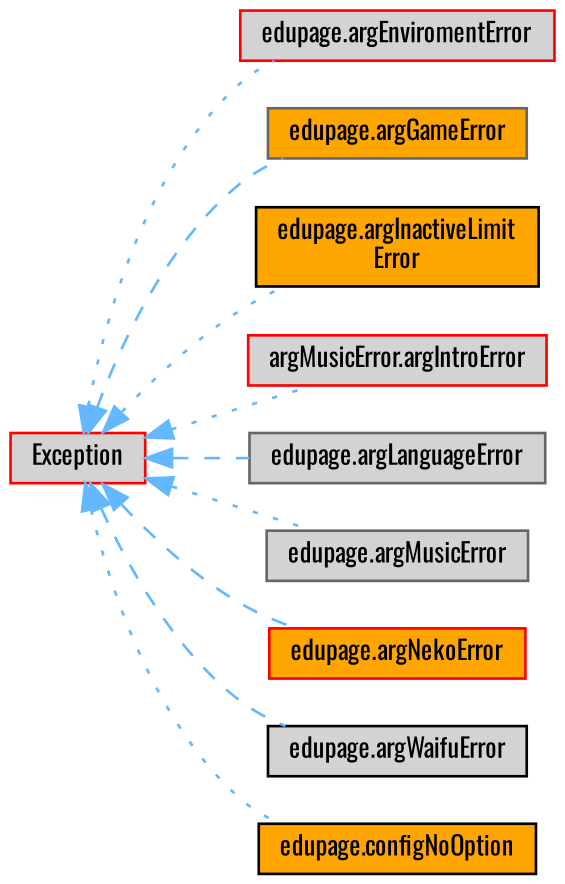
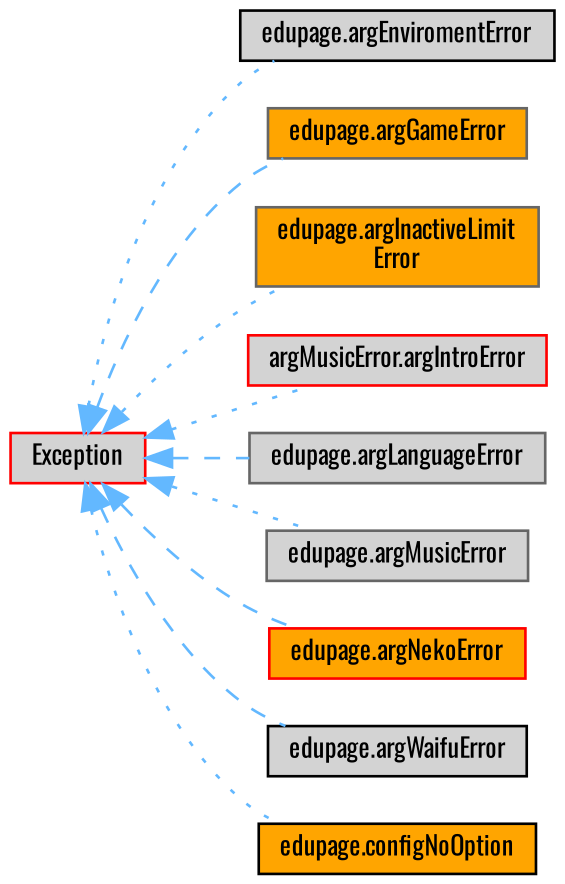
  digraph {
    fontname=Oswald
    rankdir=LR
    node [color=gray40 fillcolor=lightgrey fontname=Oswald fontsize=10 shape=box style=filled]
    edge [color=steelblue1 dir=back fontname=Oswald fontsize=10 labelfontname=Helvetica labelfontsize=10 style=dotted]
    n1 [color=red height=0.2 label=Exception width=0.4]
-   n2 [color=red height=0.2 label="edupage.argEnviromentError" width=0.4]
+   n2 [color=black height=0.2 label="edupage.argEnviromentError" width=0.4]
    n3 [fillcolor=orange height=0.2 label="edupage.argGameError" width=0.4]
-   n4 [color=black fillcolor=orange height=0.2 label="edupage.argInactiveLimit\lError" width=0.4]
+   n4 [fillcolor=orange height=0.2 label="edupage.argInactiveLimit\lError" width=0.4]
    n5 [color=red height=0.2 label="argMusicError.argIntroError" width=0.4]
    n6 [height=0.2 label="edupage.argLanguageError" width=0.4]
    n7 [height=0.2 label="edupage.argMusicError" width=0.4]
    n8 [color=red fillcolor=orange height=0.2 label="edupage.argNekoError" width=0.4]
    n9 [color=black height=0.2 label="edupage.argWaifuError" width=0.4]
    n10 [color=black fillcolor=orange height=0.2 label="edupage.configNoOption" width=0.4]
    n1 -> n2
    n1 -> n3 [style=dashed]
    n1 -> n4
    n1 -> n5
    n1 -> n6 [style=dashed]
    n1 -> n7
    n1 -> n8 [style=dashed]
    n1 -> n9 [style=dashed]
    n1 -> n10
  }
